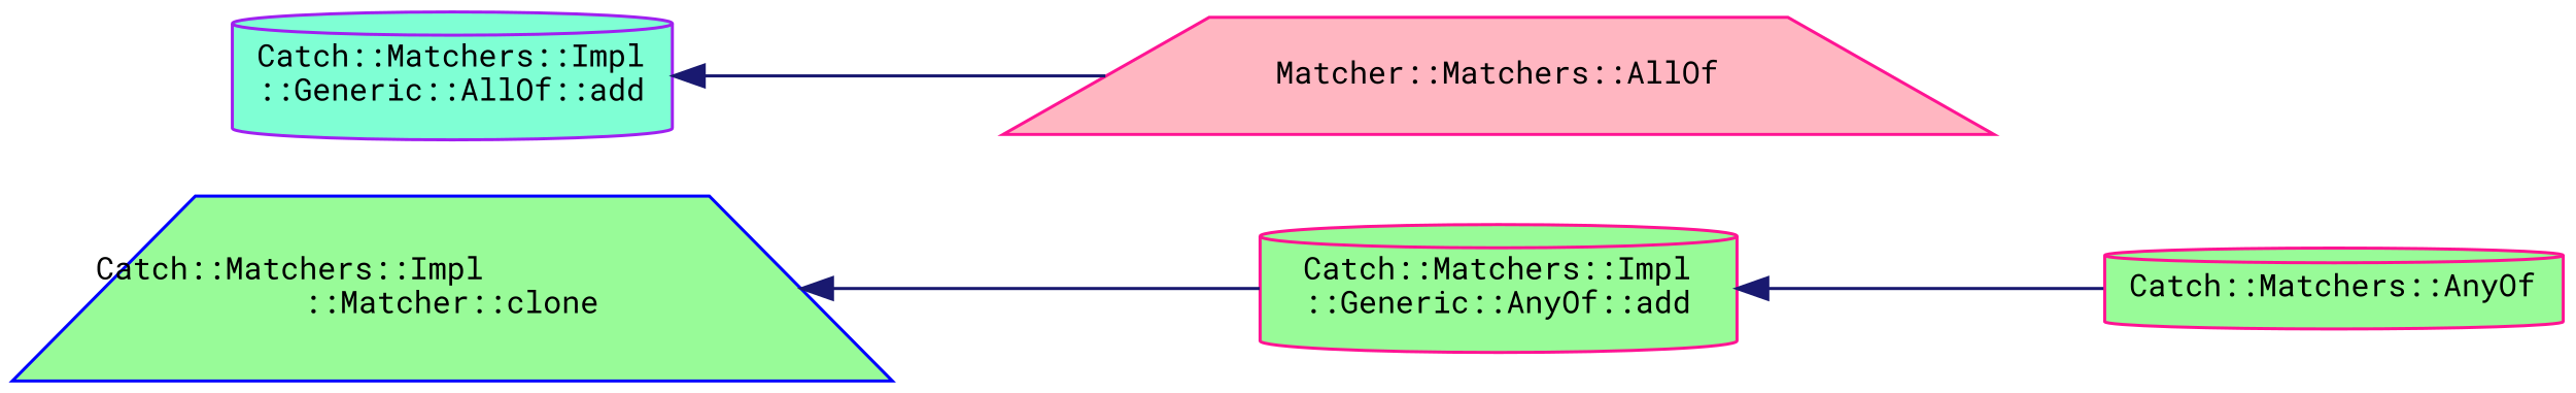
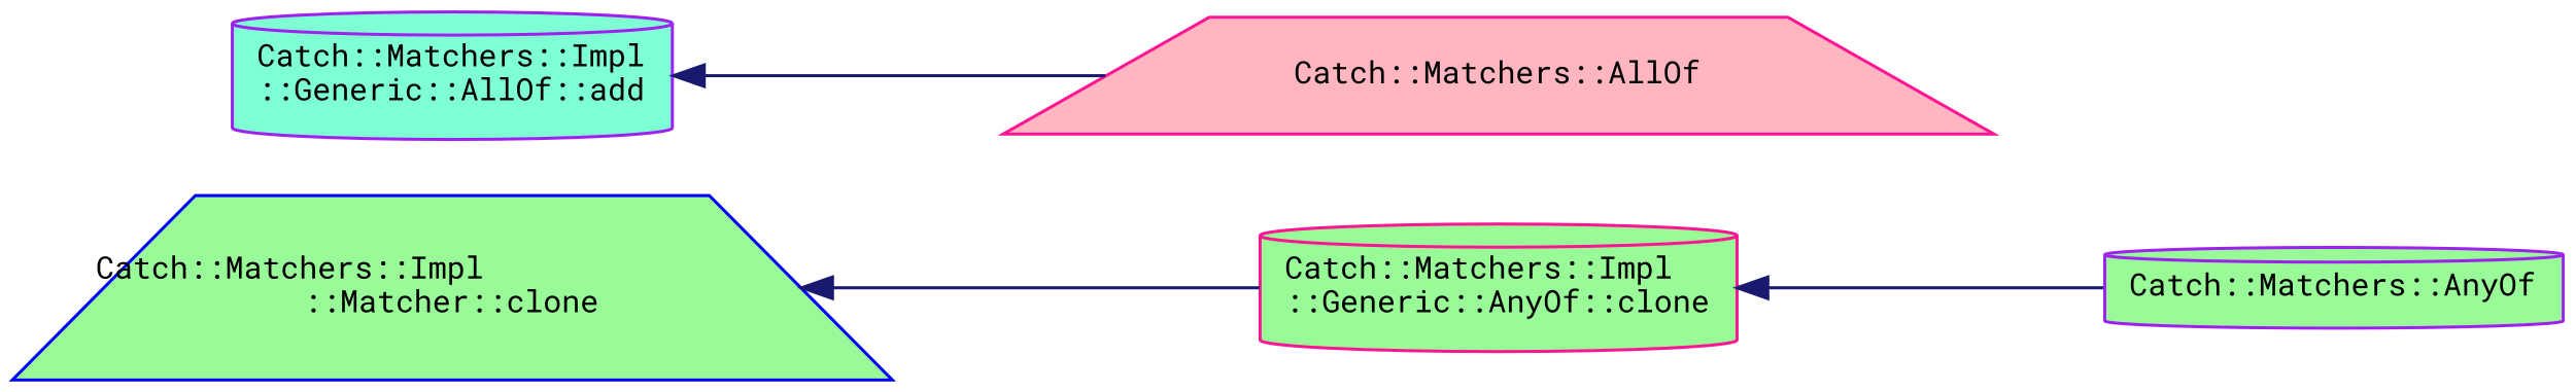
  digraph {
    fontname="Roboto Mono"
    rankdir=LR
    node [color=deeppink fillcolor=palegreen fontname="Roboto Mono" fontsize=10 shape=cylinder style=filled]
    edge [color=midnightblue dir=back fontname="Roboto Mono" fontsize=10 labelfontname=Helvetica labelfontsize=10 style=solid]
    n1 [color=blue fontcolor=black height=0.2 label="Catch::Matchers::Impl\l::Matcher::clone" shape=trapezium width=0.4]
-   n2 [height=0.2 label="Catch::Matchers::Impl\l::Generic::AnyOf::add" width=0.4]
+   n2 [height=0.2 label="Catch::Matchers::Impl\l::Generic::AnyOf::clone" width=0.4]
    n3 [color=purple fillcolor=aquamarine height=0.2 label="Catch::Matchers::Impl\l::Generic::AllOf::add" width=0.4]
-   n4 [fillcolor=lightpink height=0.2 label="Matcher::Matchers::AllOf" shape=trapezium width=0.4]
-   n5 [height=0.2 label="Catch::Matchers::AnyOf" width=0.4]
+   n4 [fillcolor=lightpink height=0.2 label="Catch::Matchers::AllOf" shape=trapezium width=0.4]
+   n5 [color=purple height=0.2 label="Catch::Matchers::AnyOf" width=0.4]
    n1 -> n2
    n2 -> n5
    n3 -> n4
  }
